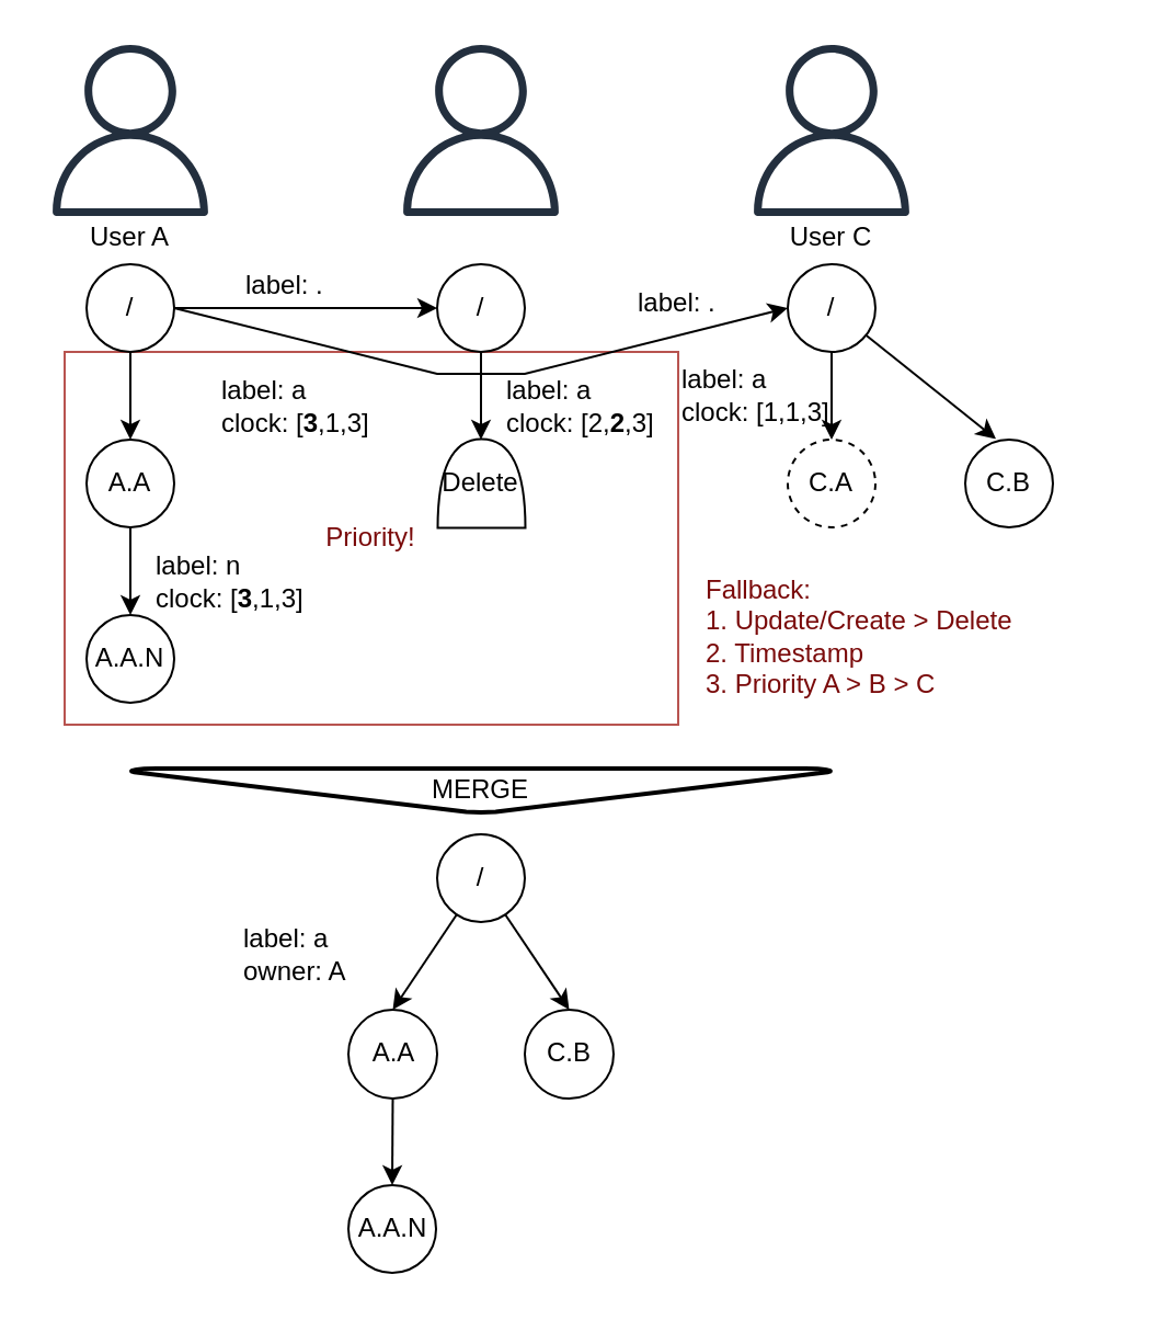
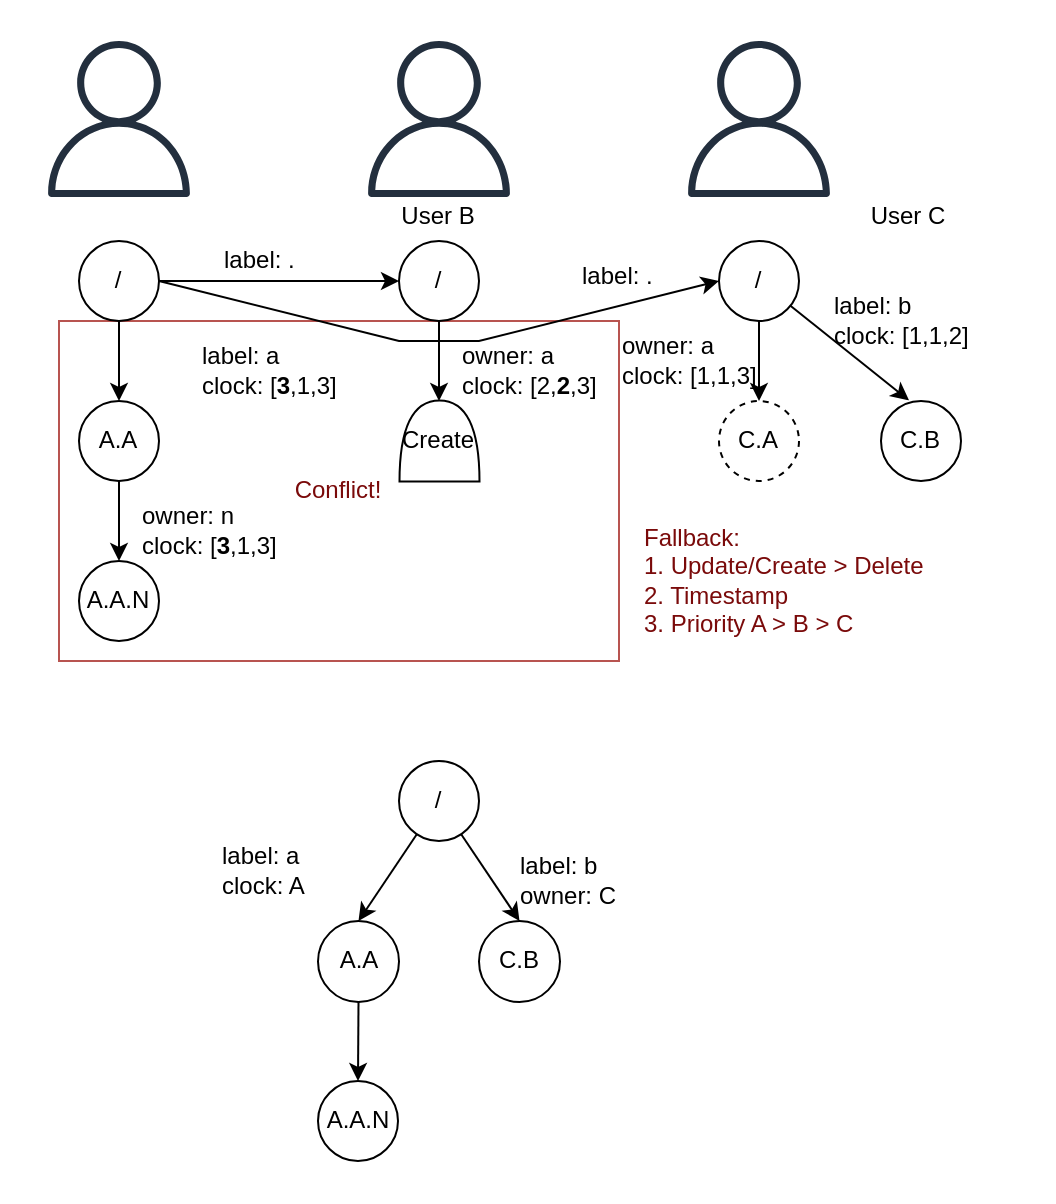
  <mxCell id="0" />
  <mxCell id="1" parent="0" />
- <mxCell id="2" value="&lt;font color=&quot;#7a0a0a&quot;&gt;Priority!&lt;/font&gt;" style="rounded=0;whiteSpace=wrap;html=1;strokeColor=#b85450;fillColor=none;" parent="1" vertex="1"><mxGeometry x="29" y="160" width="280" height="170" as="geometry" /></mxCell>
+ <mxCell id="2" value="&lt;font color=&quot;#7a0a0a&quot;&gt;Conflict!&lt;/font&gt;" style="rounded=0;whiteSpace=wrap;html=1;strokeColor=#b85450;fillColor=none;" parent="1" vertex="1"><mxGeometry x="29" y="160" width="280" height="170" as="geometry" /></mxCell>
  <mxCell id="3" style="edgeStyle=orthogonalEdgeStyle;rounded=0;orthogonalLoop=1;jettySize=auto;html=1;entryX=0.5;entryY=0;entryDx=0;entryDy=0;" parent="1" source="5" target="19" edge="1"><mxGeometry relative="1" as="geometry" /></mxCell>
  <mxCell id="4" style="edgeStyle=none;rounded=0;orthogonalLoop=1;jettySize=auto;html=1;entryX=0;entryY=0.5;entryDx=0;entryDy=0;startArrow=none;startFill=0;" parent="1" source="5" target="8" edge="1"><mxGeometry relative="1" as="geometry" /></mxCell>
  <mxCell id="5" value="/" style="ellipse;whiteSpace=wrap;html=1;aspect=fixed;" parent="1" vertex="1"><mxGeometry x="39" y="120" width="40" height="40" as="geometry" /></mxCell>
  <mxCell id="6" style="edgeStyle=orthogonalEdgeStyle;rounded=0;orthogonalLoop=1;jettySize=auto;html=1;entryX=0.5;entryY=0;entryDx=0;entryDy=0;" parent="1" source="8" edge="1"><mxGeometry relative="1" as="geometry"><mxPoint x="219" y="200" as="targetPoint" /></mxGeometry></mxCell>
  <mxCell id="7" style="edgeStyle=none;rounded=0;orthogonalLoop=1;jettySize=auto;html=1;entryX=0;entryY=0.5;entryDx=0;entryDy=0;startArrow=none;startFill=0;exitX=1;exitY=0.5;exitDx=0;exitDy=0;" parent="1" source="5" target="11" edge="1"><mxGeometry relative="1" as="geometry"><Array as="points"><mxPoint x="199" y="170" /><mxPoint x="239" y="170" /></Array></mxGeometry></mxCell>
  <mxCell id="8" value="/" style="ellipse;whiteSpace=wrap;html=1;aspect=fixed;" parent="1" vertex="1"><mxGeometry x="199" y="120" width="40" height="40" as="geometry" /></mxCell>
  <mxCell id="9" style="rounded=0;orthogonalLoop=1;jettySize=auto;html=1;entryX=0.5;entryY=0;entryDx=0;entryDy=0;" parent="1" source="11" target="20" edge="1"><mxGeometry relative="1" as="geometry" /></mxCell>
  <mxCell id="10" style="edgeStyle=none;rounded=0;orthogonalLoop=1;jettySize=auto;html=1;entryX=0.35;entryY=-0.008;entryDx=0;entryDy=0;entryPerimeter=0;" parent="1" source="11" target="21" edge="1"><mxGeometry relative="1" as="geometry" /></mxCell>
  <mxCell id="11" value="/" style="ellipse;whiteSpace=wrap;html=1;aspect=fixed;" parent="1" vertex="1"><mxGeometry x="359" y="120" width="40" height="40" as="geometry" /></mxCell>
  <mxCell id="12" value="" style="outlineConnect=0;fontColor=#232F3E;gradientColor=none;fillColor=#232F3E;strokeColor=none;dashed=0;verticalLabelPosition=bottom;verticalAlign=top;align=center;html=1;fontSize=12;fontStyle=0;aspect=fixed;pointerEvents=1;shape=mxgraph.aws4.user;" parent="1" vertex="1"><mxGeometry x="20" y="20" width="78" height="78" as="geometry" /></mxCell>
  <mxCell id="13" value="" style="outlineConnect=0;fontColor=#232F3E;gradientColor=none;fillColor=#232F3E;strokeColor=none;dashed=0;verticalLabelPosition=bottom;verticalAlign=top;align=center;html=1;fontSize=12;fontStyle=0;aspect=fixed;pointerEvents=1;shape=mxgraph.aws4.user;" parent="1" vertex="1"><mxGeometry x="180" y="20" width="78" height="78" as="geometry" /></mxCell>
  <mxCell id="14" value="" style="outlineConnect=0;fontColor=#232F3E;gradientColor=none;fillColor=#232F3E;strokeColor=none;dashed=0;verticalLabelPosition=bottom;verticalAlign=top;align=center;html=1;fontSize=12;fontStyle=0;aspect=fixed;pointerEvents=1;shape=mxgraph.aws4.user;" parent="1" vertex="1"><mxGeometry x="340" y="20" width="78" height="78" as="geometry" /></mxCell>
- <mxCell id="15" value="User A" style="text;html=1;strokeColor=none;fillColor=none;align=center;verticalAlign=middle;whiteSpace=wrap;rounded=0;" parent="1" vertex="1"><mxGeometry x="39" y="98" width="40" height="20" as="geometry" /></mxCell>
- <mxCell id="17" value="User C" style="text;html=1;strokeColor=none;fillColor=none;align=center;verticalAlign=middle;whiteSpace=wrap;rounded=0;" parent="1" vertex="1"><mxGeometry x="359" y="98" width="40" height="20" as="geometry" /></mxCell>
+ <mxCell id="16" value="User B" style="text;html=1;strokeColor=none;fillColor=none;align=center;verticalAlign=middle;whiteSpace=wrap;rounded=0;" parent="1" vertex="1"><mxGeometry x="199" y="98" width="40" height="20" as="geometry" /></mxCell>
+ <mxCell id="17" value="User C" style="text;html=1;strokeColor=none;fillColor=none;align=center;verticalAlign=middle;whiteSpace=wrap;rounded=0;" parent="1" vertex="1"><mxGeometry x="434" y="98" width="40" height="20" as="geometry" /></mxCell>
  <mxCell id="18" style="edgeStyle=none;rounded=0;orthogonalLoop=1;jettySize=auto;html=1;entryX=0.5;entryY=0;entryDx=0;entryDy=0;" parent="1" source="19" target="22" edge="1"><mxGeometry relative="1" as="geometry" /></mxCell>
  <mxCell id="19" value="A.A" style="ellipse;whiteSpace=wrap;html=1;aspect=fixed;" parent="1" vertex="1"><mxGeometry x="39" y="200" width="40" height="40" as="geometry" /></mxCell>
  <mxCell id="20" value="C.A" style="ellipse;whiteSpace=wrap;html=1;aspect=fixed;dashed=1;" parent="1" vertex="1"><mxGeometry x="359" y="200" width="40" height="40" as="geometry" /></mxCell>
  <mxCell id="21" value="C.B" style="ellipse;whiteSpace=wrap;html=1;aspect=fixed;" parent="1" vertex="1"><mxGeometry x="440" y="200" width="40" height="40" as="geometry" /></mxCell>
  <mxCell id="22" value="A.A.N" style="ellipse;whiteSpace=wrap;html=1;aspect=fixed;" parent="1" vertex="1"><mxGeometry x="39" y="280" width="40" height="40" as="geometry" /></mxCell>
  <mxCell id="23" value="label: ." style="text;html=1;strokeColor=none;fillColor=none;align=left;verticalAlign=middle;whiteSpace=wrap;rounded=0;" parent="1" vertex="1"><mxGeometry x="110" y="110" width="70" height="40" as="geometry" /></mxCell>
  <mxCell id="24" value="label: ." style="text;html=1;strokeColor=none;fillColor=none;align=left;verticalAlign=middle;whiteSpace=wrap;rounded=0;" parent="1" vertex="1"><mxGeometry x="289" y="118" width="80" height="40" as="geometry" /></mxCell>
  <mxCell id="25" value="label: a&lt;br&gt;clock: [&lt;b&gt;3&lt;/b&gt;,1,3]" style="text;html=1;strokeColor=none;fillColor=none;align=left;verticalAlign=middle;whiteSpace=wrap;rounded=0;" parent="1" vertex="1"><mxGeometry x="98.5" y="170" width="91" height="30" as="geometry" /></mxCell>
- <mxCell id="26" value="label: a&lt;br&gt;clock: [2,&lt;b&gt;2&lt;/b&gt;,3]" style="text;html=1;strokeColor=none;fillColor=none;align=left;verticalAlign=middle;whiteSpace=wrap;rounded=0;" parent="1" vertex="1"><mxGeometry x="229" y="170" width="91" height="30" as="geometry" /></mxCell>
- <mxCell id="27" value="label: a&lt;br&gt;clock: [1,1,3]" style="text;html=1;strokeColor=none;fillColor=none;align=left;verticalAlign=middle;whiteSpace=wrap;rounded=0;" parent="1" vertex="1"><mxGeometry x="309" y="160" width="80" height="40" as="geometry" /></mxCell>
- <mxCell id="29" value="label: n&lt;br&gt;clock: [&lt;b&gt;3&lt;/b&gt;,1,3]" style="text;html=1;strokeColor=none;fillColor=none;align=left;verticalAlign=middle;whiteSpace=wrap;rounded=0;" parent="1" vertex="1"><mxGeometry x="68.5" y="260" width="70" height="10" as="geometry" /></mxCell>
+ <mxCell id="26" value="owner: a&lt;br&gt;clock: [2,&lt;b&gt;2&lt;/b&gt;,3]" style="text;html=1;strokeColor=none;fillColor=none;align=left;verticalAlign=middle;whiteSpace=wrap;rounded=0;" parent="1" vertex="1"><mxGeometry x="229" y="170" width="91" height="30" as="geometry" /></mxCell>
+ <mxCell id="27" value="owner: a&lt;br&gt;clock: [1,1,3]" style="text;html=1;strokeColor=none;fillColor=none;align=left;verticalAlign=middle;whiteSpace=wrap;rounded=0;" parent="1" vertex="1"><mxGeometry x="309" y="160" width="80" height="40" as="geometry" /></mxCell>
+ <mxCell id="28" value="label: b&lt;br&gt;clock: [1,1,2]" style="text;html=1;strokeColor=none;fillColor=none;align=left;verticalAlign=middle;whiteSpace=wrap;rounded=0;" parent="1" vertex="1"><mxGeometry x="414.5" y="140" width="91" height="40" as="geometry" /></mxCell>
+ <mxCell id="29" value="owner: n&lt;br&gt;clock: [&lt;b&gt;3&lt;/b&gt;,1,3]" style="text;html=1;strokeColor=none;fillColor=none;align=left;verticalAlign=middle;whiteSpace=wrap;rounded=0;" parent="1" vertex="1"><mxGeometry x="68.5" y="260" width="70" height="10" as="geometry" /></mxCell>
  <mxCell id="30" style="rounded=0;orthogonalLoop=1;jettySize=auto;html=1;entryX=0.5;entryY=0;entryDx=0;entryDy=0;" parent="1" source="32" target="34" edge="1"><mxGeometry relative="1" as="geometry" /></mxCell>
  <mxCell id="31" style="edgeStyle=none;rounded=0;orthogonalLoop=1;jettySize=auto;html=1;entryX=0.5;entryY=0;entryDx=0;entryDy=0;startArrow=none;startFill=0;" parent="1" source="32" target="38" edge="1"><mxGeometry relative="1" as="geometry" /></mxCell>
  <mxCell id="32" value="/" style="ellipse;whiteSpace=wrap;html=1;aspect=fixed;" parent="1" vertex="1"><mxGeometry x="199" y="380" width="40" height="40" as="geometry" /></mxCell>
  <mxCell id="33" style="edgeStyle=none;rounded=0;orthogonalLoop=1;jettySize=auto;html=1;entryX=0.5;entryY=0;entryDx=0;entryDy=0;" parent="1" source="34" target="35" edge="1"><mxGeometry relative="1" as="geometry" /></mxCell>
  <mxCell id="34" value="A.A" style="ellipse;whiteSpace=wrap;html=1;aspect=fixed;" parent="1" vertex="1"><mxGeometry x="158.5" y="460" width="40.5" height="40.5" as="geometry" /></mxCell>
  <mxCell id="35" value="A.A.N" style="ellipse;whiteSpace=wrap;html=1;aspect=fixed;" parent="1" vertex="1"><mxGeometry x="158.5" y="540" width="40" height="40" as="geometry" /></mxCell>
- <mxCell id="36" value="MERGE" style="strokeWidth=2;html=1;shape=mxgraph.flowchart.merge_or_storage;whiteSpace=wrap;align=center;" parent="1" vertex="1"><mxGeometry x="59" y="350" width="320" height="20" as="geometry" /></mxCell>
- <mxCell id="37" value="label: a&lt;br&gt;owner: A" style="text;html=1;strokeColor=none;fillColor=none;align=left;verticalAlign=middle;whiteSpace=wrap;rounded=0;" parent="1" vertex="1"><mxGeometry x="109" y="415" width="91" height="40" as="geometry" /></mxCell>
+ <mxCell id="37" value="label: a&lt;br&gt;clock: A" style="text;html=1;strokeColor=none;fillColor=none;align=left;verticalAlign=middle;whiteSpace=wrap;rounded=0;" parent="1" vertex="1"><mxGeometry x="109" y="415" width="91" height="40" as="geometry" /></mxCell>
  <mxCell id="38" value="C.B" style="ellipse;whiteSpace=wrap;html=1;aspect=fixed;" parent="1" vertex="1"><mxGeometry x="239" y="460" width="40.5" height="40.5" as="geometry" /></mxCell>
+ <mxCell id="39" value="label: b&lt;br&gt;owner: C" style="text;html=1;strokeColor=none;fillColor=none;align=left;verticalAlign=middle;whiteSpace=wrap;rounded=0;" parent="1" vertex="1"><mxGeometry x="258" y="420" width="91" height="40" as="geometry" /></mxCell>
  <mxCell id="40" value="&lt;font color=&quot;#7a0a0a&quot;&gt;Fallback:&lt;br&gt;1. Update/Create &amp;gt; Delete&lt;br&gt;2. Timestamp&lt;br&gt;3. Priority A &amp;gt; B &amp;gt; C&lt;/font&gt;" style="text;html=1;strokeColor=none;fillColor=none;align=left;verticalAlign=middle;whiteSpace=wrap;rounded=0;" parent="1" vertex="1"><mxGeometry x="320" y="265" width="149" height="50" as="geometry" /></mxCell>
  <mxCell id="41" value="" style="shape=or;whiteSpace=wrap;html=1;fillColor=none;align=left;rotation=-90;" parent="1" vertex="1"><mxGeometry x="199" y="200" width="40.5" height="40" as="geometry" /></mxCell>
- <mxCell id="42" value="Delete" style="text;html=1;strokeColor=none;fillColor=none;align=center;verticalAlign=middle;whiteSpace=wrap;rounded=0;" parent="1" vertex="1"><mxGeometry x="199" y="210" width="40" height="20" as="geometry" /></mxCell>
+ <mxCell id="42" value="Create" style="text;html=1;strokeColor=none;fillColor=none;align=center;verticalAlign=middle;whiteSpace=wrap;rounded=0;" parent="1" vertex="1"><mxGeometry x="199" y="210" width="40" height="20" as="geometry" /></mxCell>
